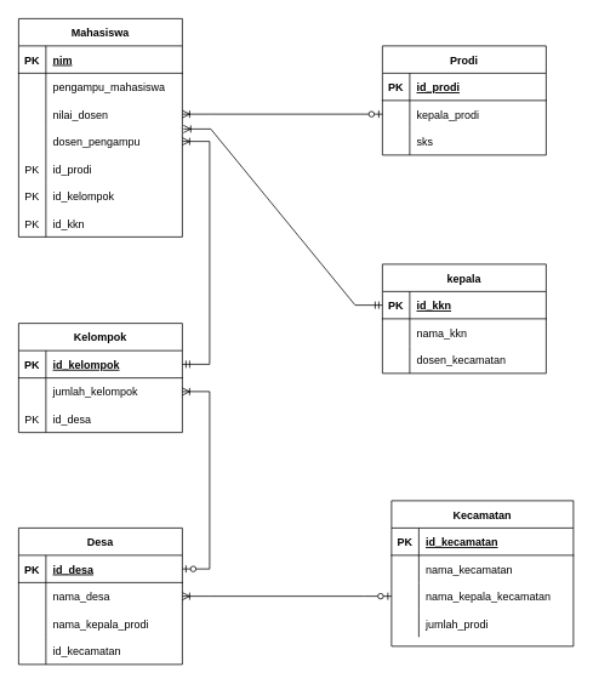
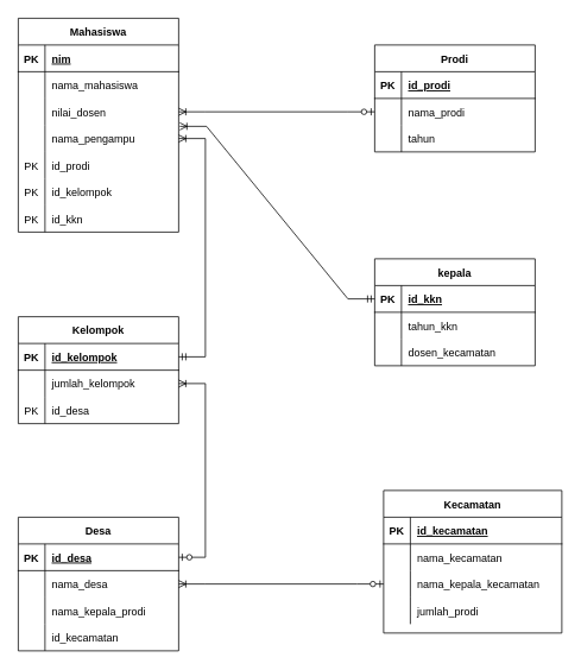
  <mxCell id="0" />
  <mxCell id="1" parent="0" />
  <mxCell id="2" value="Mahasiswa" style="shape=table;startSize=30;container=1;collapsible=1;childLayout=tableLayout;fixedRows=1;rowLines=0;fontStyle=1;align=center;resizeLast=1;" parent="1" vertex="1"><mxGeometry x="20" y="20" width="180" height="240" as="geometry" /></mxCell>
  <mxCell id="3" value="" style="shape=tableRow;horizontal=0;startSize=0;swimlaneHead=0;swimlaneBody=0;fillColor=none;collapsible=0;dropTarget=0;points=[[0,0.5],[1,0.5]];portConstraint=eastwest;top=0;left=0;right=0;bottom=1;" parent="2" vertex="1"><mxGeometry y="30" width="180" height="30" as="geometry" /></mxCell>
  <mxCell id="4" value="PK" style="shape=partialRectangle;connectable=0;fillColor=none;top=0;left=0;bottom=0;right=0;fontStyle=1;overflow=hidden;" parent="3" vertex="1"><mxGeometry width="30" height="30" as="geometry"><mxRectangle width="30" height="30" as="alternateBounds" /></mxGeometry></mxCell>
  <mxCell id="5" value="nim" style="shape=partialRectangle;connectable=0;fillColor=none;top=0;left=0;bottom=0;right=0;align=left;spacingLeft=6;fontStyle=5;overflow=hidden;" parent="3" vertex="1"><mxGeometry x="30" width="150" height="30" as="geometry"><mxRectangle width="150" height="30" as="alternateBounds" /></mxGeometry></mxCell>
  <mxCell id="6" value="" style="shape=tableRow;horizontal=0;startSize=0;swimlaneHead=0;swimlaneBody=0;fillColor=none;collapsible=0;dropTarget=0;points=[[0,0.5],[1,0.5]];portConstraint=eastwest;top=0;left=0;right=0;bottom=0;" parent="2" vertex="1"><mxGeometry y="60" width="180" height="30" as="geometry" /></mxCell>
  <mxCell id="7" value="" style="shape=partialRectangle;connectable=0;fillColor=none;top=0;left=0;bottom=0;right=0;editable=1;overflow=hidden;" parent="6" vertex="1"><mxGeometry width="30" height="30" as="geometry"><mxRectangle width="30" height="30" as="alternateBounds" /></mxGeometry></mxCell>
- <mxCell id="8" value="pengampu_mahasiswa" style="shape=partialRectangle;connectable=0;fillColor=none;top=0;left=0;bottom=0;right=0;align=left;spacingLeft=6;overflow=hidden;" parent="6" vertex="1"><mxGeometry x="30" width="150" height="30" as="geometry"><mxRectangle width="150" height="30" as="alternateBounds" /></mxGeometry></mxCell>
+ <mxCell id="8" value="nama_mahasiswa" style="shape=partialRectangle;connectable=0;fillColor=none;top=0;left=0;bottom=0;right=0;align=left;spacingLeft=6;overflow=hidden;" parent="6" vertex="1"><mxGeometry x="30" width="150" height="30" as="geometry"><mxRectangle width="150" height="30" as="alternateBounds" /></mxGeometry></mxCell>
  <mxCell id="9" value="" style="shape=tableRow;horizontal=0;startSize=0;swimlaneHead=0;swimlaneBody=0;fillColor=none;collapsible=0;dropTarget=0;points=[[0,0.5],[1,0.5]];portConstraint=eastwest;top=0;left=0;right=0;bottom=0;" parent="2" vertex="1"><mxGeometry y="90" width="180" height="30" as="geometry" /></mxCell>
  <mxCell id="10" value="" style="shape=partialRectangle;connectable=0;fillColor=none;top=0;left=0;bottom=0;right=0;editable=1;overflow=hidden;" parent="9" vertex="1"><mxGeometry width="30" height="30" as="geometry"><mxRectangle width="30" height="30" as="alternateBounds" /></mxGeometry></mxCell>
  <mxCell id="11" value="nilai_dosen" style="shape=partialRectangle;connectable=0;fillColor=none;top=0;left=0;bottom=0;right=0;align=left;spacingLeft=6;overflow=hidden;" parent="9" vertex="1"><mxGeometry x="30" width="150" height="30" as="geometry"><mxRectangle width="150" height="30" as="alternateBounds" /></mxGeometry></mxCell>
  <mxCell id="12" value="" style="shape=tableRow;horizontal=0;startSize=0;swimlaneHead=0;swimlaneBody=0;fillColor=none;collapsible=0;dropTarget=0;points=[[0,0.5],[1,0.5]];portConstraint=eastwest;top=0;left=0;right=0;bottom=0;" parent="2" vertex="1"><mxGeometry y="120" width="180" height="30" as="geometry" /></mxCell>
  <mxCell id="13" value="" style="shape=partialRectangle;connectable=0;fillColor=none;top=0;left=0;bottom=0;right=0;editable=1;overflow=hidden;" parent="12" vertex="1"><mxGeometry width="30" height="30" as="geometry"><mxRectangle width="30" height="30" as="alternateBounds" /></mxGeometry></mxCell>
- <mxCell id="14" value="dosen_pengampu" style="shape=partialRectangle;connectable=0;fillColor=none;top=0;left=0;bottom=0;right=0;align=left;spacingLeft=6;overflow=hidden;" parent="12" vertex="1"><mxGeometry x="30" width="150" height="30" as="geometry"><mxRectangle width="150" height="30" as="alternateBounds" /></mxGeometry></mxCell>
+ <mxCell id="14" value="nama_pengampu" style="shape=partialRectangle;connectable=0;fillColor=none;top=0;left=0;bottom=0;right=0;align=left;spacingLeft=6;overflow=hidden;" parent="12" vertex="1"><mxGeometry x="30" width="150" height="30" as="geometry"><mxRectangle width="150" height="30" as="alternateBounds" /></mxGeometry></mxCell>
  <mxCell id="15" value="" style="shape=tableRow;horizontal=0;startSize=0;swimlaneHead=0;swimlaneBody=0;fillColor=none;collapsible=0;dropTarget=0;points=[[0,0.5],[1,0.5]];portConstraint=eastwest;top=0;left=0;right=0;bottom=0;" parent="2" vertex="1"><mxGeometry y="150" width="180" height="30" as="geometry" /></mxCell>
  <mxCell id="16" value="PK" style="shape=partialRectangle;connectable=0;fillColor=none;top=0;left=0;bottom=0;right=0;editable=1;overflow=hidden;" parent="15" vertex="1"><mxGeometry width="30" height="30" as="geometry"><mxRectangle width="30" height="30" as="alternateBounds" /></mxGeometry></mxCell>
  <mxCell id="17" value="id_prodi" style="shape=partialRectangle;connectable=0;fillColor=none;top=0;left=0;bottom=0;right=0;align=left;spacingLeft=6;overflow=hidden;" parent="15" vertex="1"><mxGeometry x="30" width="150" height="30" as="geometry"><mxRectangle width="150" height="30" as="alternateBounds" /></mxGeometry></mxCell>
  <mxCell id="18" value="" style="shape=tableRow;horizontal=0;startSize=0;swimlaneHead=0;swimlaneBody=0;fillColor=none;collapsible=0;dropTarget=0;points=[[0,0.5],[1,0.5]];portConstraint=eastwest;top=0;left=0;right=0;bottom=0;" parent="2" vertex="1"><mxGeometry y="180" width="180" height="30" as="geometry" /></mxCell>
  <mxCell id="19" value="PK" style="shape=partialRectangle;connectable=0;fillColor=none;top=0;left=0;bottom=0;right=0;editable=1;overflow=hidden;" parent="18" vertex="1"><mxGeometry width="30" height="30" as="geometry"><mxRectangle width="30" height="30" as="alternateBounds" /></mxGeometry></mxCell>
  <mxCell id="20" value="id_kelompok" style="shape=partialRectangle;connectable=0;fillColor=none;top=0;left=0;bottom=0;right=0;align=left;spacingLeft=6;overflow=hidden;" parent="18" vertex="1"><mxGeometry x="30" width="150" height="30" as="geometry"><mxRectangle width="150" height="30" as="alternateBounds" /></mxGeometry></mxCell>
  <mxCell id="21" value="" style="shape=tableRow;horizontal=0;startSize=0;swimlaneHead=0;swimlaneBody=0;fillColor=none;collapsible=0;dropTarget=0;points=[[0,0.5],[1,0.5]];portConstraint=eastwest;top=0;left=0;right=0;bottom=0;" parent="2" vertex="1"><mxGeometry y="210" width="180" height="30" as="geometry" /></mxCell>
  <mxCell id="22" value="PK" style="shape=partialRectangle;connectable=0;fillColor=none;top=0;left=0;bottom=0;right=0;editable=1;overflow=hidden;" parent="21" vertex="1"><mxGeometry width="30" height="30" as="geometry"><mxRectangle width="30" height="30" as="alternateBounds" /></mxGeometry></mxCell>
  <mxCell id="23" value="id_kkn" style="shape=partialRectangle;connectable=0;fillColor=none;top=0;left=0;bottom=0;right=0;align=left;spacingLeft=6;overflow=hidden;" parent="21" vertex="1"><mxGeometry x="30" width="150" height="30" as="geometry"><mxRectangle width="150" height="30" as="alternateBounds" /></mxGeometry></mxCell>
  <mxCell id="24" value="Prodi" style="shape=table;startSize=30;container=1;collapsible=1;childLayout=tableLayout;fixedRows=1;rowLines=0;fontStyle=1;align=center;resizeLast=1;" parent="1" vertex="1"><mxGeometry x="420" y="50" width="180" height="120" as="geometry" /></mxCell>
  <mxCell id="25" value="" style="shape=tableRow;horizontal=0;startSize=0;swimlaneHead=0;swimlaneBody=0;fillColor=none;collapsible=0;dropTarget=0;points=[[0,0.5],[1,0.5]];portConstraint=eastwest;top=0;left=0;right=0;bottom=1;" parent="24" vertex="1"><mxGeometry y="30" width="180" height="30" as="geometry" /></mxCell>
  <mxCell id="26" value="PK" style="shape=partialRectangle;connectable=0;fillColor=none;top=0;left=0;bottom=0;right=0;fontStyle=1;overflow=hidden;" parent="25" vertex="1"><mxGeometry width="30" height="30" as="geometry"><mxRectangle width="30" height="30" as="alternateBounds" /></mxGeometry></mxCell>
  <mxCell id="27" value="id_prodi" style="shape=partialRectangle;connectable=0;fillColor=none;top=0;left=0;bottom=0;right=0;align=left;spacingLeft=6;fontStyle=5;overflow=hidden;" parent="25" vertex="1"><mxGeometry x="30" width="150" height="30" as="geometry"><mxRectangle width="150" height="30" as="alternateBounds" /></mxGeometry></mxCell>
  <mxCell id="28" value="" style="shape=tableRow;horizontal=0;startSize=0;swimlaneHead=0;swimlaneBody=0;fillColor=none;collapsible=0;dropTarget=0;points=[[0,0.5],[1,0.5]];portConstraint=eastwest;top=0;left=0;right=0;bottom=0;" parent="24" vertex="1"><mxGeometry y="60" width="180" height="30" as="geometry" /></mxCell>
  <mxCell id="29" value="" style="shape=partialRectangle;connectable=0;fillColor=none;top=0;left=0;bottom=0;right=0;editable=1;overflow=hidden;" parent="28" vertex="1"><mxGeometry width="30" height="30" as="geometry"><mxRectangle width="30" height="30" as="alternateBounds" /></mxGeometry></mxCell>
- <mxCell id="30" value="kepala_prodi" style="shape=partialRectangle;connectable=0;fillColor=none;top=0;left=0;bottom=0;right=0;align=left;spacingLeft=6;overflow=hidden;" parent="28" vertex="1"><mxGeometry x="30" width="150" height="30" as="geometry"><mxRectangle width="150" height="30" as="alternateBounds" /></mxGeometry></mxCell>
+ <mxCell id="30" value="nama_prodi" style="shape=partialRectangle;connectable=0;fillColor=none;top=0;left=0;bottom=0;right=0;align=left;spacingLeft=6;overflow=hidden;" parent="28" vertex="1"><mxGeometry x="30" width="150" height="30" as="geometry"><mxRectangle width="150" height="30" as="alternateBounds" /></mxGeometry></mxCell>
  <mxCell id="31" value="" style="shape=tableRow;horizontal=0;startSize=0;swimlaneHead=0;swimlaneBody=0;fillColor=none;collapsible=0;dropTarget=0;points=[[0,0.5],[1,0.5]];portConstraint=eastwest;top=0;left=0;right=0;bottom=0;" parent="24" vertex="1"><mxGeometry y="90" width="180" height="30" as="geometry" /></mxCell>
  <mxCell id="32" value="" style="shape=partialRectangle;connectable=0;fillColor=none;top=0;left=0;bottom=0;right=0;editable=1;overflow=hidden;" parent="31" vertex="1"><mxGeometry width="30" height="30" as="geometry"><mxRectangle width="30" height="30" as="alternateBounds" /></mxGeometry></mxCell>
- <mxCell id="33" value="sks" style="shape=partialRectangle;connectable=0;fillColor=none;top=0;left=0;bottom=0;right=0;align=left;spacingLeft=6;overflow=hidden;" parent="31" vertex="1"><mxGeometry x="30" width="150" height="30" as="geometry"><mxRectangle width="150" height="30" as="alternateBounds" /></mxGeometry></mxCell>
+ <mxCell id="33" value="tahun" style="shape=partialRectangle;connectable=0;fillColor=none;top=0;left=0;bottom=0;right=0;align=left;spacingLeft=6;overflow=hidden;" parent="31" vertex="1"><mxGeometry x="30" width="150" height="30" as="geometry"><mxRectangle width="150" height="30" as="alternateBounds" /></mxGeometry></mxCell>
  <mxCell id="34" value="" style="edgeStyle=entityRelationEdgeStyle;fontSize=12;html=1;endArrow=ERoneToMany;startArrow=ERzeroToOne;rounded=0;exitX=0;exitY=0.5;exitDx=0;exitDy=0;entryX=1;entryY=0.5;entryDx=0;entryDy=0;" parent="1" source="28" target="9" edge="1"><mxGeometry width="100" height="100" relative="1" as="geometry"><mxPoint x="390" y="40" as="sourcePoint" /><mxPoint x="290" y="140" as="targetPoint" /></mxGeometry></mxCell>
  <mxCell id="35" value="Kelompok" style="shape=table;startSize=30;container=1;collapsible=1;childLayout=tableLayout;fixedRows=1;rowLines=0;fontStyle=1;align=center;resizeLast=1;" parent="1" vertex="1"><mxGeometry x="20" y="355" width="180" height="120" as="geometry" /></mxCell>
  <mxCell id="36" value="" style="shape=tableRow;horizontal=0;startSize=0;swimlaneHead=0;swimlaneBody=0;fillColor=none;collapsible=0;dropTarget=0;points=[[0,0.5],[1,0.5]];portConstraint=eastwest;top=0;left=0;right=0;bottom=1;" parent="35" vertex="1"><mxGeometry y="30" width="180" height="30" as="geometry" /></mxCell>
  <mxCell id="37" value="PK" style="shape=partialRectangle;connectable=0;fillColor=none;top=0;left=0;bottom=0;right=0;fontStyle=1;overflow=hidden;" parent="36" vertex="1"><mxGeometry width="30" height="30" as="geometry"><mxRectangle width="30" height="30" as="alternateBounds" /></mxGeometry></mxCell>
  <mxCell id="38" value="id_kelompok" style="shape=partialRectangle;connectable=0;fillColor=none;top=0;left=0;bottom=0;right=0;align=left;spacingLeft=6;fontStyle=5;overflow=hidden;" parent="36" vertex="1"><mxGeometry x="30" width="150" height="30" as="geometry"><mxRectangle width="150" height="30" as="alternateBounds" /></mxGeometry></mxCell>
  <mxCell id="39" value="" style="shape=tableRow;horizontal=0;startSize=0;swimlaneHead=0;swimlaneBody=0;fillColor=none;collapsible=0;dropTarget=0;points=[[0,0.5],[1,0.5]];portConstraint=eastwest;top=0;left=0;right=0;bottom=0;" parent="35" vertex="1"><mxGeometry y="60" width="180" height="30" as="geometry" /></mxCell>
  <mxCell id="40" value="" style="shape=partialRectangle;connectable=0;fillColor=none;top=0;left=0;bottom=0;right=0;editable=1;overflow=hidden;" parent="39" vertex="1"><mxGeometry width="30" height="30" as="geometry"><mxRectangle width="30" height="30" as="alternateBounds" /></mxGeometry></mxCell>
  <mxCell id="41" value="jumlah_kelompok" style="shape=partialRectangle;connectable=0;fillColor=none;top=0;left=0;bottom=0;right=0;align=left;spacingLeft=6;overflow=hidden;" parent="39" vertex="1"><mxGeometry x="30" width="150" height="30" as="geometry"><mxRectangle width="150" height="30" as="alternateBounds" /></mxGeometry></mxCell>
  <mxCell id="42" value="" style="shape=tableRow;horizontal=0;startSize=0;swimlaneHead=0;swimlaneBody=0;fillColor=none;collapsible=0;dropTarget=0;points=[[0,0.5],[1,0.5]];portConstraint=eastwest;top=0;left=0;right=0;bottom=0;" parent="35" vertex="1"><mxGeometry y="90" width="180" height="30" as="geometry" /></mxCell>
  <mxCell id="43" value="PK" style="shape=partialRectangle;connectable=0;fillColor=none;top=0;left=0;bottom=0;right=0;editable=1;overflow=hidden;" parent="42" vertex="1"><mxGeometry width="30" height="30" as="geometry"><mxRectangle width="30" height="30" as="alternateBounds" /></mxGeometry></mxCell>
  <mxCell id="44" value="id_desa" style="shape=partialRectangle;connectable=0;fillColor=none;top=0;left=0;bottom=0;right=0;align=left;spacingLeft=6;overflow=hidden;" parent="42" vertex="1"><mxGeometry x="30" width="150" height="30" as="geometry"><mxRectangle width="150" height="30" as="alternateBounds" /></mxGeometry></mxCell>
  <mxCell id="45" value="" style="edgeStyle=entityRelationEdgeStyle;fontSize=12;html=1;endArrow=ERoneToMany;startArrow=ERmandOne;rounded=0;exitX=1;exitY=0.5;exitDx=0;exitDy=0;" parent="1" source="36" target="12" edge="1"><mxGeometry width="100" height="100" relative="1" as="geometry"><mxPoint x="290" y="340" as="sourcePoint" /><mxPoint x="110" y="210" as="targetPoint" /></mxGeometry></mxCell>
  <mxCell id="46" value="kepala" style="shape=table;startSize=30;container=1;collapsible=1;childLayout=tableLayout;fixedRows=1;rowLines=0;fontStyle=1;align=center;resizeLast=1;" parent="1" vertex="1"><mxGeometry x="420" y="290" width="180" height="120" as="geometry" /></mxCell>
  <mxCell id="47" value="" style="shape=tableRow;horizontal=0;startSize=0;swimlaneHead=0;swimlaneBody=0;fillColor=none;collapsible=0;dropTarget=0;points=[[0,0.5],[1,0.5]];portConstraint=eastwest;top=0;left=0;right=0;bottom=1;" parent="46" vertex="1"><mxGeometry y="30" width="180" height="30" as="geometry" /></mxCell>
  <mxCell id="48" value="PK" style="shape=partialRectangle;connectable=0;fillColor=none;top=0;left=0;bottom=0;right=0;fontStyle=1;overflow=hidden;" parent="47" vertex="1"><mxGeometry width="30" height="30" as="geometry"><mxRectangle width="30" height="30" as="alternateBounds" /></mxGeometry></mxCell>
  <mxCell id="49" value="id_kkn" style="shape=partialRectangle;connectable=0;fillColor=none;top=0;left=0;bottom=0;right=0;align=left;spacingLeft=6;fontStyle=5;overflow=hidden;" parent="47" vertex="1"><mxGeometry x="30" width="150" height="30" as="geometry"><mxRectangle width="150" height="30" as="alternateBounds" /></mxGeometry></mxCell>
  <mxCell id="50" value="" style="shape=tableRow;horizontal=0;startSize=0;swimlaneHead=0;swimlaneBody=0;fillColor=none;collapsible=0;dropTarget=0;points=[[0,0.5],[1,0.5]];portConstraint=eastwest;top=0;left=0;right=0;bottom=0;" parent="46" vertex="1"><mxGeometry y="60" width="180" height="30" as="geometry" /></mxCell>
  <mxCell id="51" value="" style="shape=partialRectangle;connectable=0;fillColor=none;top=0;left=0;bottom=0;right=0;editable=1;overflow=hidden;" parent="50" vertex="1"><mxGeometry width="30" height="30" as="geometry"><mxRectangle width="30" height="30" as="alternateBounds" /></mxGeometry></mxCell>
- <mxCell id="52" value="nama_kkn" style="shape=partialRectangle;connectable=0;fillColor=none;top=0;left=0;bottom=0;right=0;align=left;spacingLeft=6;overflow=hidden;" parent="50" vertex="1"><mxGeometry x="30" width="150" height="30" as="geometry"><mxRectangle width="150" height="30" as="alternateBounds" /></mxGeometry></mxCell>
+ <mxCell id="52" value="tahun_kkn" style="shape=partialRectangle;connectable=0;fillColor=none;top=0;left=0;bottom=0;right=0;align=left;spacingLeft=6;overflow=hidden;" parent="50" vertex="1"><mxGeometry x="30" width="150" height="30" as="geometry"><mxRectangle width="150" height="30" as="alternateBounds" /></mxGeometry></mxCell>
  <mxCell id="53" value="" style="shape=tableRow;horizontal=0;startSize=0;swimlaneHead=0;swimlaneBody=0;fillColor=none;collapsible=0;dropTarget=0;points=[[0,0.5],[1,0.5]];portConstraint=eastwest;top=0;left=0;right=0;bottom=0;" parent="46" vertex="1"><mxGeometry y="90" width="180" height="30" as="geometry" /></mxCell>
  <mxCell id="54" value="" style="shape=partialRectangle;connectable=0;fillColor=none;top=0;left=0;bottom=0;right=0;editable=1;overflow=hidden;" parent="53" vertex="1"><mxGeometry width="30" height="30" as="geometry"><mxRectangle width="30" height="30" as="alternateBounds" /></mxGeometry></mxCell>
  <mxCell id="55" value="dosen_kecamatan" style="shape=partialRectangle;connectable=0;fillColor=none;top=0;left=0;bottom=0;right=0;align=left;spacingLeft=6;overflow=hidden;" parent="53" vertex="1"><mxGeometry x="30" width="150" height="30" as="geometry"><mxRectangle width="150" height="30" as="alternateBounds" /></mxGeometry></mxCell>
  <mxCell id="56" value="" style="edgeStyle=entityRelationEdgeStyle;fontSize=12;html=1;endArrow=ERoneToMany;startArrow=ERmandOne;rounded=0;entryX=1.007;entryY=0.044;entryDx=0;entryDy=0;exitX=0;exitY=0.5;exitDx=0;exitDy=0;entryPerimeter=0;" parent="1" source="47" target="12" edge="1"><mxGeometry width="100" height="100" relative="1" as="geometry"><mxPoint x="390" y="240" as="sourcePoint" /><mxPoint x="290" y="340" as="targetPoint" /></mxGeometry></mxCell>
  <mxCell id="57" value="Desa" style="shape=table;startSize=30;container=1;collapsible=1;childLayout=tableLayout;fixedRows=1;rowLines=0;fontStyle=1;align=center;resizeLast=1;" parent="1" vertex="1"><mxGeometry x="20" y="580" width="180" height="150" as="geometry" /></mxCell>
  <mxCell id="58" value="" style="shape=tableRow;horizontal=0;startSize=0;swimlaneHead=0;swimlaneBody=0;fillColor=none;collapsible=0;dropTarget=0;points=[[0,0.5],[1,0.5]];portConstraint=eastwest;top=0;left=0;right=0;bottom=1;" parent="57" vertex="1"><mxGeometry y="30" width="180" height="30" as="geometry" /></mxCell>
  <mxCell id="59" value="PK" style="shape=partialRectangle;connectable=0;fillColor=none;top=0;left=0;bottom=0;right=0;fontStyle=1;overflow=hidden;" parent="58" vertex="1"><mxGeometry width="30" height="30" as="geometry"><mxRectangle width="30" height="30" as="alternateBounds" /></mxGeometry></mxCell>
  <mxCell id="60" value="id_desa" style="shape=partialRectangle;connectable=0;fillColor=none;top=0;left=0;bottom=0;right=0;align=left;spacingLeft=6;fontStyle=5;overflow=hidden;" parent="58" vertex="1"><mxGeometry x="30" width="150" height="30" as="geometry"><mxRectangle width="150" height="30" as="alternateBounds" /></mxGeometry></mxCell>
  <mxCell id="61" value="" style="shape=tableRow;horizontal=0;startSize=0;swimlaneHead=0;swimlaneBody=0;fillColor=none;collapsible=0;dropTarget=0;points=[[0,0.5],[1,0.5]];portConstraint=eastwest;top=0;left=0;right=0;bottom=0;" parent="57" vertex="1"><mxGeometry y="60" width="180" height="30" as="geometry" /></mxCell>
  <mxCell id="62" value="" style="shape=partialRectangle;connectable=0;fillColor=none;top=0;left=0;bottom=0;right=0;editable=1;overflow=hidden;" parent="61" vertex="1"><mxGeometry width="30" height="30" as="geometry"><mxRectangle width="30" height="30" as="alternateBounds" /></mxGeometry></mxCell>
  <mxCell id="63" value="nama_desa" style="shape=partialRectangle;connectable=0;fillColor=none;top=0;left=0;bottom=0;right=0;align=left;spacingLeft=6;overflow=hidden;" parent="61" vertex="1"><mxGeometry x="30" width="150" height="30" as="geometry"><mxRectangle width="150" height="30" as="alternateBounds" /></mxGeometry></mxCell>
  <mxCell id="64" value="" style="shape=tableRow;horizontal=0;startSize=0;swimlaneHead=0;swimlaneBody=0;fillColor=none;collapsible=0;dropTarget=0;points=[[0,0.5],[1,0.5]];portConstraint=eastwest;top=0;left=0;right=0;bottom=0;" parent="57" vertex="1"><mxGeometry y="90" width="180" height="30" as="geometry" /></mxCell>
  <mxCell id="65" value="" style="shape=partialRectangle;connectable=0;fillColor=none;top=0;left=0;bottom=0;right=0;editable=1;overflow=hidden;" parent="64" vertex="1"><mxGeometry width="30" height="30" as="geometry"><mxRectangle width="30" height="30" as="alternateBounds" /></mxGeometry></mxCell>
  <mxCell id="66" value="nama_kepala_prodi" style="shape=partialRectangle;connectable=0;fillColor=none;top=0;left=0;bottom=0;right=0;align=left;spacingLeft=6;overflow=hidden;" parent="64" vertex="1"><mxGeometry x="30" width="150" height="30" as="geometry"><mxRectangle width="150" height="30" as="alternateBounds" /></mxGeometry></mxCell>
  <mxCell id="67" value="" style="shape=tableRow;horizontal=0;startSize=0;swimlaneHead=0;swimlaneBody=0;fillColor=none;collapsible=0;dropTarget=0;points=[[0,0.5],[1,0.5]];portConstraint=eastwest;top=0;left=0;right=0;bottom=0;" parent="57" vertex="1"><mxGeometry y="120" width="180" height="30" as="geometry" /></mxCell>
  <mxCell id="68" value="" style="shape=partialRectangle;connectable=0;fillColor=none;top=0;left=0;bottom=0;right=0;editable=1;overflow=hidden;" parent="67" vertex="1"><mxGeometry width="30" height="30" as="geometry"><mxRectangle width="30" height="30" as="alternateBounds" /></mxGeometry></mxCell>
  <mxCell id="69" value="id_kecamatan" style="shape=partialRectangle;connectable=0;fillColor=none;top=0;left=0;bottom=0;right=0;align=left;spacingLeft=6;overflow=hidden;" parent="67" vertex="1"><mxGeometry x="30" width="150" height="30" as="geometry"><mxRectangle width="150" height="30" as="alternateBounds" /></mxGeometry></mxCell>
  <mxCell id="70" value="" style="edgeStyle=entityRelationEdgeStyle;fontSize=12;html=1;endArrow=ERoneToMany;startArrow=ERzeroToOne;rounded=0;exitX=1;exitY=0.5;exitDx=0;exitDy=0;" parent="1" source="58" target="39" edge="1"><mxGeometry width="100" height="100" relative="1" as="geometry"><mxPoint x="240" y="540" as="sourcePoint" /><mxPoint x="340" y="440" as="targetPoint" /></mxGeometry></mxCell>
  <mxCell id="71" value="Kecamatan" style="shape=table;startSize=30;container=1;collapsible=1;childLayout=tableLayout;fixedRows=1;rowLines=0;fontStyle=1;align=center;resizeLast=1;" parent="1" vertex="1"><mxGeometry x="430" y="550" width="200" height="160" as="geometry" /></mxCell>
  <mxCell id="72" value="" style="shape=tableRow;horizontal=0;startSize=0;swimlaneHead=0;swimlaneBody=0;fillColor=none;collapsible=0;dropTarget=0;points=[[0,0.5],[1,0.5]];portConstraint=eastwest;top=0;left=0;right=0;bottom=1;" parent="71" vertex="1"><mxGeometry y="30" width="200" height="30" as="geometry" /></mxCell>
  <mxCell id="73" value="PK" style="shape=partialRectangle;connectable=0;fillColor=none;top=0;left=0;bottom=0;right=0;fontStyle=1;overflow=hidden;" parent="72" vertex="1"><mxGeometry width="30" height="30" as="geometry"><mxRectangle width="30" height="30" as="alternateBounds" /></mxGeometry></mxCell>
  <mxCell id="74" value="id_kecamatan" style="shape=partialRectangle;connectable=0;fillColor=none;top=0;left=0;bottom=0;right=0;align=left;spacingLeft=6;fontStyle=5;overflow=hidden;" parent="72" vertex="1"><mxGeometry x="30" width="170" height="30" as="geometry"><mxRectangle width="170" height="30" as="alternateBounds" /></mxGeometry></mxCell>
  <mxCell id="75" value="" style="shape=tableRow;horizontal=0;startSize=0;swimlaneHead=0;swimlaneBody=0;fillColor=none;collapsible=0;dropTarget=0;points=[[0,0.5],[1,0.5]];portConstraint=eastwest;top=0;left=0;right=0;bottom=0;" parent="71" vertex="1"><mxGeometry y="60" width="200" height="30" as="geometry" /></mxCell>
  <mxCell id="76" value="" style="shape=partialRectangle;connectable=0;fillColor=none;top=0;left=0;bottom=0;right=0;editable=1;overflow=hidden;" parent="75" vertex="1"><mxGeometry width="30" height="30" as="geometry"><mxRectangle width="30" height="30" as="alternateBounds" /></mxGeometry></mxCell>
  <mxCell id="77" value="nama_kecamatan" style="shape=partialRectangle;connectable=0;fillColor=none;top=0;left=0;bottom=0;right=0;align=left;spacingLeft=6;overflow=hidden;" parent="75" vertex="1"><mxGeometry x="30" width="170" height="30" as="geometry"><mxRectangle width="170" height="30" as="alternateBounds" /></mxGeometry></mxCell>
  <mxCell id="78" value="" style="shape=tableRow;horizontal=0;startSize=0;swimlaneHead=0;swimlaneBody=0;fillColor=none;collapsible=0;dropTarget=0;points=[[0,0.5],[1,0.5]];portConstraint=eastwest;top=0;left=0;right=0;bottom=0;" parent="71" vertex="1"><mxGeometry y="90" width="200" height="30" as="geometry" /></mxCell>
  <mxCell id="79" value="" style="shape=partialRectangle;connectable=0;fillColor=none;top=0;left=0;bottom=0;right=0;editable=1;overflow=hidden;" parent="78" vertex="1"><mxGeometry width="30" height="30" as="geometry"><mxRectangle width="30" height="30" as="alternateBounds" /></mxGeometry></mxCell>
  <mxCell id="80" value="nama_kepala_kecamatan" style="shape=partialRectangle;connectable=0;fillColor=none;top=0;left=0;bottom=0;right=0;align=left;spacingLeft=6;overflow=hidden;" parent="78" vertex="1"><mxGeometry x="30" width="170" height="30" as="geometry"><mxRectangle width="170" height="30" as="alternateBounds" /></mxGeometry></mxCell>
  <mxCell id="81" value="" style="shape=tableRow;horizontal=0;startSize=0;swimlaneHead=0;swimlaneBody=0;fillColor=none;collapsible=0;dropTarget=0;points=[[0,0.5],[1,0.5]];portConstraint=eastwest;top=0;left=0;right=0;bottom=0;" parent="71" vertex="1"><mxGeometry y="120" width="200" height="30" as="geometry" /></mxCell>
  <mxCell id="82" value="" style="shape=partialRectangle;connectable=0;fillColor=none;top=0;left=0;bottom=0;right=0;editable=1;overflow=hidden;" parent="81" vertex="1"><mxGeometry width="30" height="30" as="geometry"><mxRectangle width="30" height="30" as="alternateBounds" /></mxGeometry></mxCell>
  <mxCell id="83" value="jumlah_prodi" style="shape=partialRectangle;connectable=0;fillColor=none;top=0;left=0;bottom=0;right=0;align=left;spacingLeft=6;overflow=hidden;" parent="81" vertex="1"><mxGeometry x="30" width="170" height="30" as="geometry"><mxRectangle width="170" height="30" as="alternateBounds" /></mxGeometry></mxCell>
  <mxCell id="84" value="" style="edgeStyle=entityRelationEdgeStyle;fontSize=12;html=1;endArrow=ERoneToMany;startArrow=ERzeroToOne;rounded=0;exitX=0;exitY=0.5;exitDx=0;exitDy=0;entryX=1;entryY=0.5;entryDx=0;entryDy=0;" parent="1" source="78" target="61" edge="1"><mxGeometry width="100" height="100" relative="1" as="geometry"><mxPoint x="340" y="640" as="sourcePoint" /><mxPoint x="240" y="740" as="targetPoint" /></mxGeometry></mxCell>
